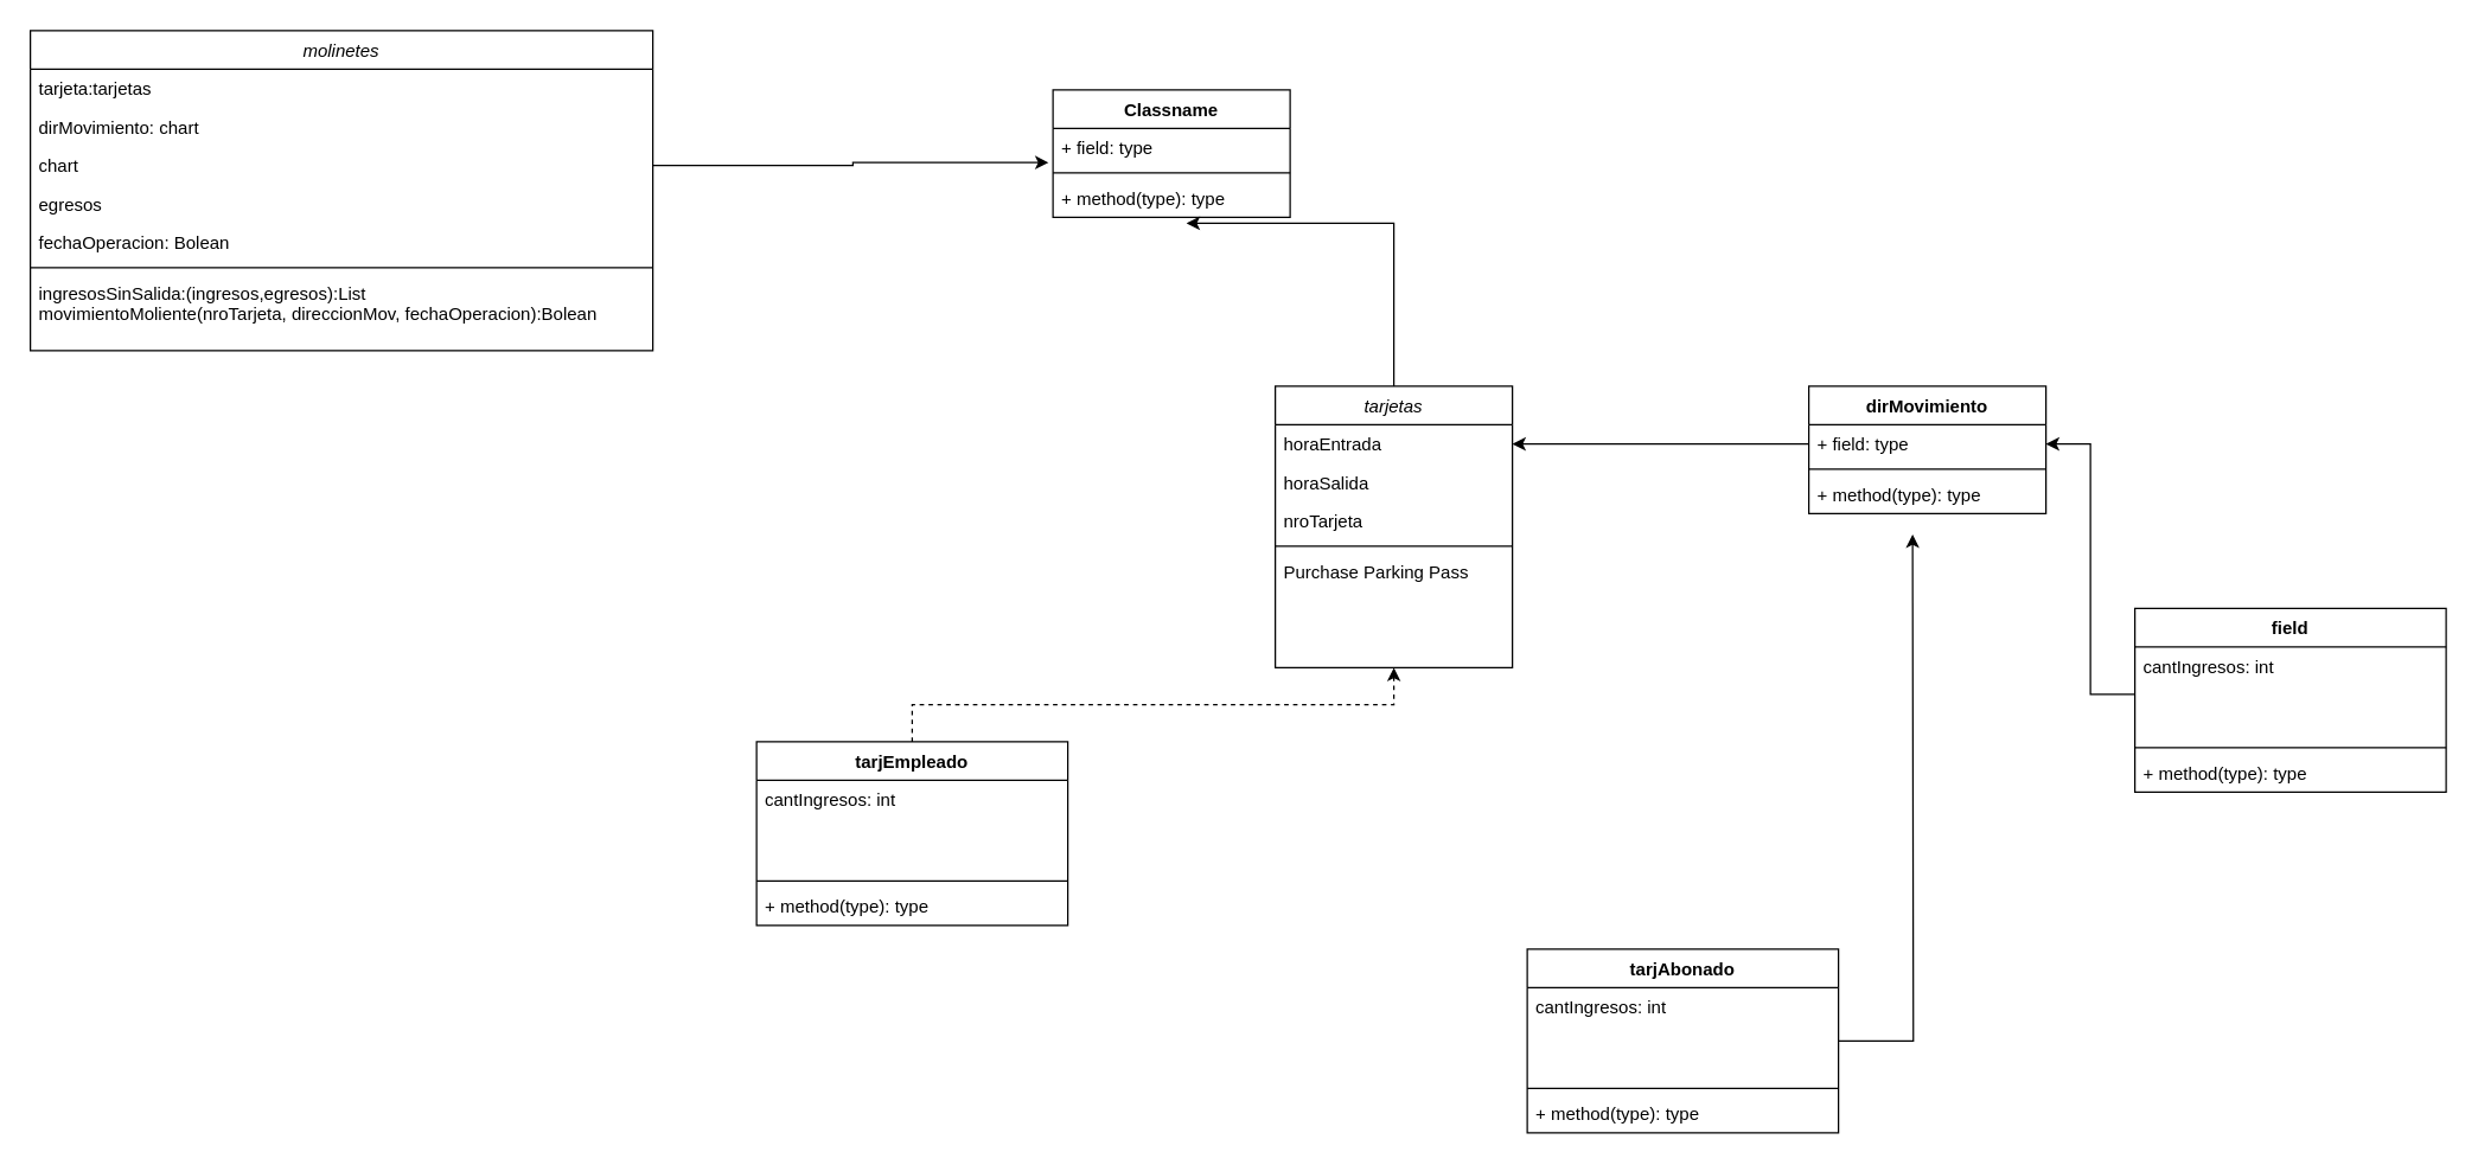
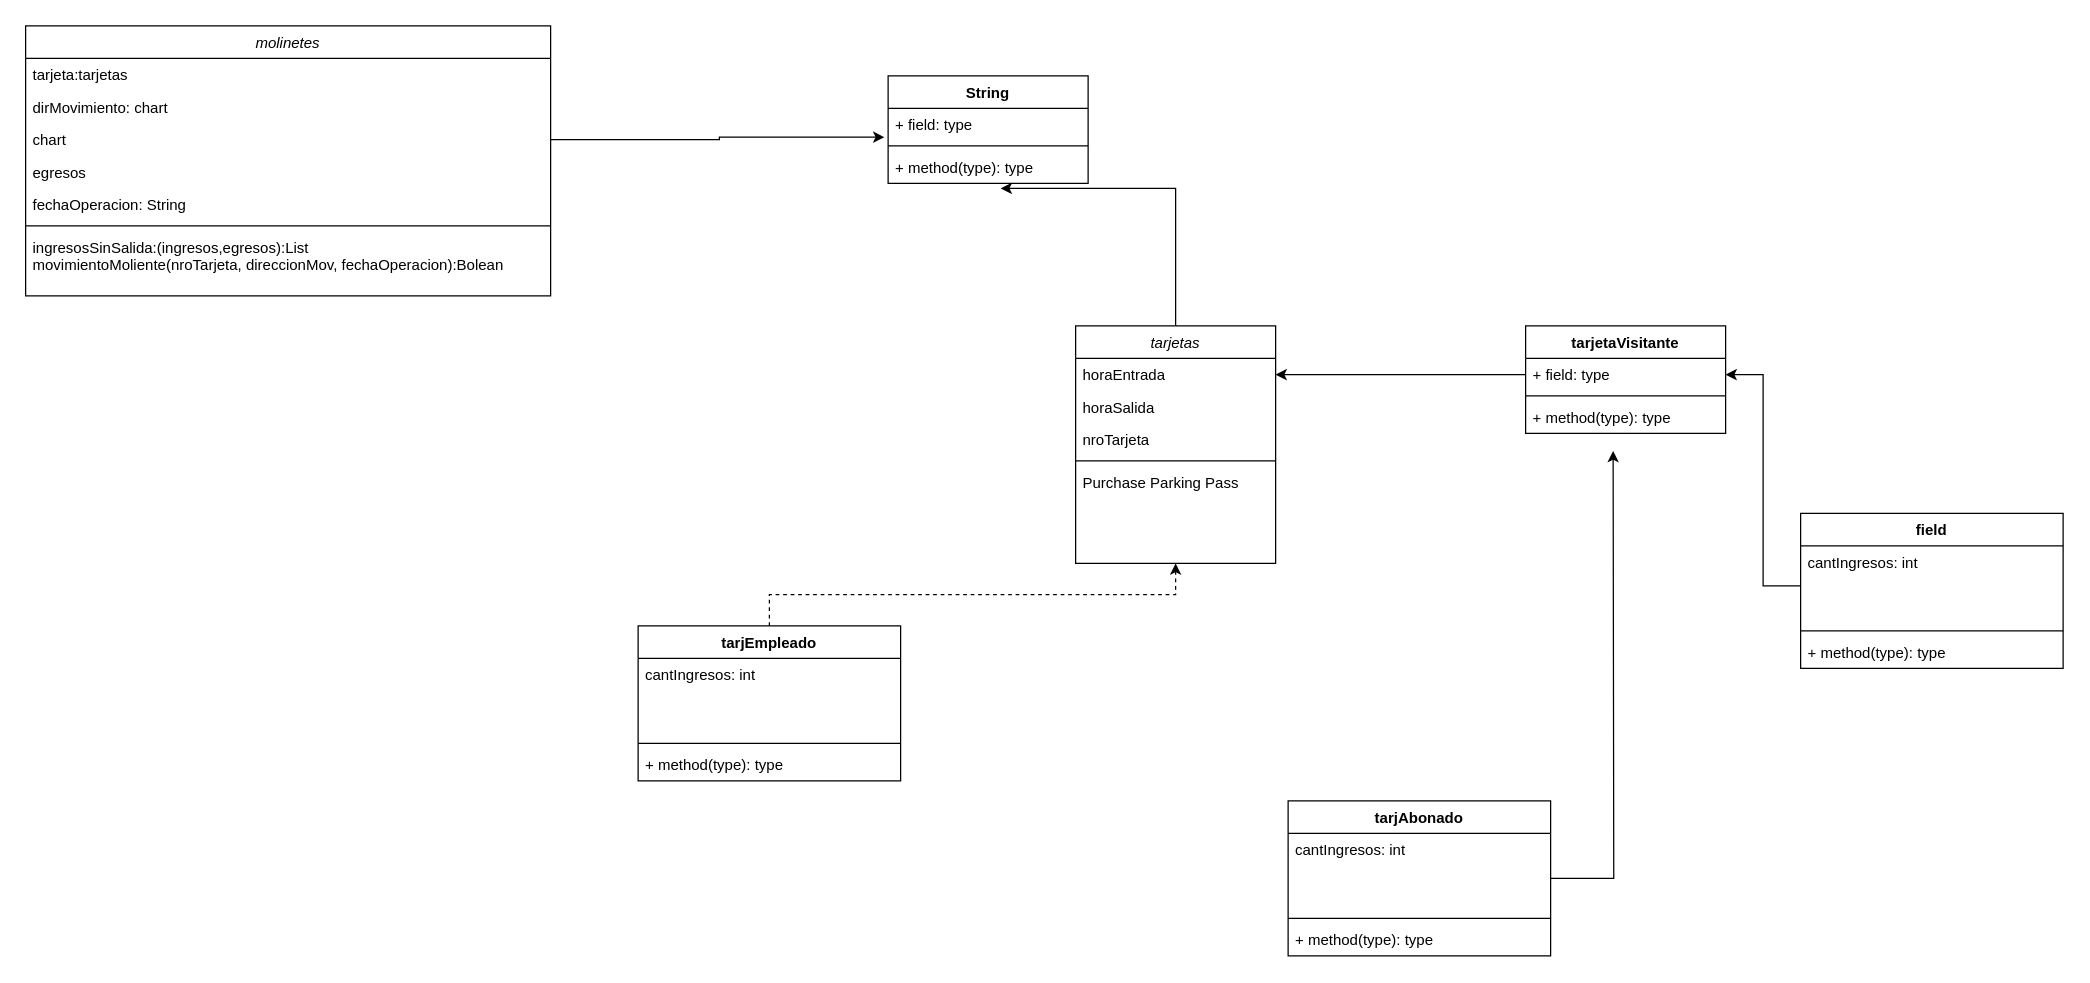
  <mxCell id="0" />
  <mxCell id="1" parent="0" />
  <mxCell id="2" value="molinetes" style="swimlane;fontStyle=2;align=center;verticalAlign=top;childLayout=stackLayout;horizontal=1;startSize=26;horizontalStack=0;resizeParent=1;resizeLast=0;collapsible=1;marginBottom=0;rounded=0;shadow=0;strokeWidth=1;" parent="1" vertex="1"><mxGeometry x="20" y="20" width="420" height="216" as="geometry"><mxRectangle x="230" y="140" width="160" height="26" as="alternateBounds" /></mxGeometry></mxCell>
  <mxCell id="3" value="tarjeta:tarjetas" style="text;align=left;verticalAlign=top;spacingLeft=4;spacingRight=4;overflow=hidden;rotatable=0;points=[[0,0.5],[1,0.5]];portConstraint=eastwest;" parent="2" vertex="1"><mxGeometry y="26" width="420" height="26" as="geometry" /></mxCell>
  <mxCell id="4" value="dirMovimiento: chart" style="text;align=left;verticalAlign=top;spacingLeft=4;spacingRight=4;overflow=hidden;rotatable=0;points=[[0,0.5],[1,0.5]];portConstraint=eastwest;rounded=0;shadow=0;html=0;" parent="2" vertex="1"><mxGeometry y="52" width="420" height="26" as="geometry" /></mxCell>
  <mxCell id="5" value="chart" style="text;align=left;verticalAlign=top;spacingLeft=4;spacingRight=4;overflow=hidden;rotatable=0;points=[[0,0.5],[1,0.5]];portConstraint=eastwest;rounded=0;shadow=0;html=0;" vertex="1" parent="2"><mxGeometry y="78" width="420" height="26" as="geometry" /></mxCell>
  <mxCell id="6" value="egresos" style="text;align=left;verticalAlign=top;spacingLeft=4;spacingRight=4;overflow=hidden;rotatable=0;points=[[0,0.5],[1,0.5]];portConstraint=eastwest;rounded=0;shadow=0;html=0;" vertex="1" parent="2"><mxGeometry y="104" width="420" height="26" as="geometry" /></mxCell>
- <mxCell id="7" value="fechaOperacion: Bolean" style="text;align=left;verticalAlign=top;spacingLeft=4;spacingRight=4;overflow=hidden;rotatable=0;points=[[0,0.5],[1,0.5]];portConstraint=eastwest;rounded=0;shadow=0;html=0;" vertex="1" parent="2"><mxGeometry y="130" width="420" height="26" as="geometry" /></mxCell>
+ <mxCell id="7" value="fechaOperacion: String" style="text;align=left;verticalAlign=top;spacingLeft=4;spacingRight=4;overflow=hidden;rotatable=0;points=[[0,0.5],[1,0.5]];portConstraint=eastwest;rounded=0;shadow=0;html=0;" vertex="1" parent="2"><mxGeometry y="130" width="420" height="26" as="geometry" /></mxCell>
  <mxCell id="8" value="" style="line;html=1;strokeWidth=1;align=left;verticalAlign=middle;spacingTop=-1;spacingLeft=3;spacingRight=3;rotatable=0;labelPosition=right;points=[];portConstraint=eastwest;" parent="2" vertex="1"><mxGeometry y="156" width="420" height="8" as="geometry" /></mxCell>
  <mxCell id="9" value="ingresosSinSalida:(ingresos,egresos):List&#10;movimientoMoliente(nroTarjeta, direccionMov, fechaOperacion):Bolean" style="text;align=left;verticalAlign=top;spacingLeft=4;spacingRight=4;overflow=hidden;rotatable=0;points=[[0,0.5],[1,0.5]];portConstraint=eastwest;" parent="2" vertex="1"><mxGeometry y="164" width="420" height="52" as="geometry" /></mxCell>
  <mxCell id="10" style="edgeStyle=orthogonalEdgeStyle;rounded=0;orthogonalLoop=1;jettySize=auto;html=1;entryX=0.563;entryY=1.154;entryDx=0;entryDy=0;entryPerimeter=0;" edge="1" parent="1" source="11" target="40"><mxGeometry relative="1" as="geometry" /></mxCell>
  <mxCell id="11" value="tarjetas" style="swimlane;fontStyle=2;align=center;verticalAlign=top;childLayout=stackLayout;horizontal=1;startSize=26;horizontalStack=0;resizeParent=1;resizeLast=0;collapsible=1;marginBottom=0;rounded=0;shadow=0;strokeWidth=1;" vertex="1" parent="1"><mxGeometry x="860" y="260" width="160" height="190" as="geometry"><mxRectangle x="230" y="140" width="160" height="26" as="alternateBounds" /></mxGeometry></mxCell>
  <mxCell id="12" value="horaEntrada" style="text;align=left;verticalAlign=top;spacingLeft=4;spacingRight=4;overflow=hidden;rotatable=0;points=[[0,0.5],[1,0.5]];portConstraint=eastwest;" vertex="1" parent="11"><mxGeometry y="26" width="160" height="26" as="geometry" /></mxCell>
  <mxCell id="13" value="horaSalida" style="text;align=left;verticalAlign=top;spacingLeft=4;spacingRight=4;overflow=hidden;rotatable=0;points=[[0,0.5],[1,0.5]];portConstraint=eastwest;rounded=0;shadow=0;html=0;" vertex="1" parent="11"><mxGeometry y="52" width="160" height="26" as="geometry" /></mxCell>
  <mxCell id="14" value="nroTarjeta&#10;" style="text;align=left;verticalAlign=top;spacingLeft=4;spacingRight=4;overflow=hidden;rotatable=0;points=[[0,0.5],[1,0.5]];portConstraint=eastwest;rounded=0;shadow=0;html=0;" vertex="1" parent="11"><mxGeometry y="78" width="160" height="26" as="geometry" /></mxCell>
  <mxCell id="15" value="" style="line;html=1;strokeWidth=1;align=left;verticalAlign=middle;spacingTop=-1;spacingLeft=3;spacingRight=3;rotatable=0;labelPosition=right;points=[];portConstraint=eastwest;" vertex="1" parent="11"><mxGeometry y="104" width="160" height="8" as="geometry" /></mxCell>
  <mxCell id="16" value="Purchase Parking Pass" style="text;align=left;verticalAlign=top;spacingLeft=4;spacingRight=4;overflow=hidden;rotatable=0;points=[[0,0.5],[1,0.5]];portConstraint=eastwest;" vertex="1" parent="11"><mxGeometry y="112" width="160" height="28" as="geometry" /></mxCell>
  <mxCell id="17" value="field" style="swimlane;fontStyle=1;align=center;verticalAlign=top;childLayout=stackLayout;horizontal=1;startSize=26;horizontalStack=0;resizeParent=1;resizeParentMax=0;resizeLast=0;collapsible=1;marginBottom=0;" vertex="1" parent="1"><mxGeometry x="1440" y="410" width="210" height="124" as="geometry" /></mxCell>
  <mxCell id="18" value="cantIngresos: int&#10;" style="text;strokeColor=none;fillColor=none;align=left;verticalAlign=top;spacingLeft=4;spacingRight=4;overflow=hidden;rotatable=0;points=[[0,0.5],[1,0.5]];portConstraint=eastwest;" vertex="1" parent="17"><mxGeometry y="26" width="210" height="64" as="geometry" /></mxCell>
  <mxCell id="19" value="" style="line;strokeWidth=1;fillColor=none;align=left;verticalAlign=middle;spacingTop=-1;spacingLeft=3;spacingRight=3;rotatable=0;labelPosition=right;points=[];portConstraint=eastwest;strokeColor=inherit;" vertex="1" parent="17"><mxGeometry y="90" width="210" height="8" as="geometry" /></mxCell>
  <mxCell id="20" value="+ method(type): type" style="text;strokeColor=none;fillColor=none;align=left;verticalAlign=top;spacingLeft=4;spacingRight=4;overflow=hidden;rotatable=0;points=[[0,0.5],[1,0.5]];portConstraint=eastwest;" vertex="1" parent="17"><mxGeometry y="98" width="210" height="26" as="geometry" /></mxCell>
  <mxCell id="21" style="edgeStyle=orthogonalEdgeStyle;rounded=0;orthogonalLoop=1;jettySize=auto;html=1;" edge="1" parent="1" source="22"><mxGeometry relative="1" as="geometry"><mxPoint x="1290" y="360" as="targetPoint" /></mxGeometry></mxCell>
  <mxCell id="22" value="tarjAbonado" style="swimlane;fontStyle=1;align=center;verticalAlign=top;childLayout=stackLayout;horizontal=1;startSize=26;horizontalStack=0;resizeParent=1;resizeParentMax=0;resizeLast=0;collapsible=1;marginBottom=0;" vertex="1" parent="1"><mxGeometry x="1030" y="640" width="210" height="124" as="geometry" /></mxCell>
  <mxCell id="23" value="cantIngresos: int&#10;" style="text;strokeColor=none;fillColor=none;align=left;verticalAlign=top;spacingLeft=4;spacingRight=4;overflow=hidden;rotatable=0;points=[[0,0.5],[1,0.5]];portConstraint=eastwest;" vertex="1" parent="22"><mxGeometry y="26" width="210" height="64" as="geometry" /></mxCell>
  <mxCell id="24" value="" style="line;strokeWidth=1;fillColor=none;align=left;verticalAlign=middle;spacingTop=-1;spacingLeft=3;spacingRight=3;rotatable=0;labelPosition=right;points=[];portConstraint=eastwest;strokeColor=inherit;" vertex="1" parent="22"><mxGeometry y="90" width="210" height="8" as="geometry" /></mxCell>
  <mxCell id="25" value="+ method(type): type" style="text;strokeColor=none;fillColor=none;align=left;verticalAlign=top;spacingLeft=4;spacingRight=4;overflow=hidden;rotatable=0;points=[[0,0.5],[1,0.5]];portConstraint=eastwest;" vertex="1" parent="22"><mxGeometry y="98" width="210" height="26" as="geometry" /></mxCell>
  <mxCell id="26" style="edgeStyle=orthogonalEdgeStyle;rounded=0;orthogonalLoop=1;jettySize=auto;html=1;exitX=0.5;exitY=0;exitDx=0;exitDy=0;entryX=0.5;entryY=1;entryDx=0;entryDy=0;dashed=1;" edge="1" parent="1" source="27" target="11"><mxGeometry relative="1" as="geometry" /></mxCell>
  <mxCell id="27" value="tarjEmpleado" style="swimlane;fontStyle=1;align=center;verticalAlign=top;childLayout=stackLayout;horizontal=1;startSize=26;horizontalStack=0;resizeParent=1;resizeParentMax=0;resizeLast=0;collapsible=1;marginBottom=0;" vertex="1" parent="1"><mxGeometry x="510" y="500" width="210" height="124" as="geometry" /></mxCell>
  <mxCell id="28" value="cantIngresos: int&#10;" style="text;strokeColor=none;fillColor=none;align=left;verticalAlign=top;spacingLeft=4;spacingRight=4;overflow=hidden;rotatable=0;points=[[0,0.5],[1,0.5]];portConstraint=eastwest;" vertex="1" parent="27"><mxGeometry y="26" width="210" height="64" as="geometry" /></mxCell>
  <mxCell id="29" value="" style="line;strokeWidth=1;fillColor=none;align=left;verticalAlign=middle;spacingTop=-1;spacingLeft=3;spacingRight=3;rotatable=0;labelPosition=right;points=[];portConstraint=eastwest;strokeColor=inherit;" vertex="1" parent="27"><mxGeometry y="90" width="210" height="8" as="geometry" /></mxCell>
  <mxCell id="30" value="+ method(type): type" style="text;strokeColor=none;fillColor=none;align=left;verticalAlign=top;spacingLeft=4;spacingRight=4;overflow=hidden;rotatable=0;points=[[0,0.5],[1,0.5]];portConstraint=eastwest;" vertex="1" parent="27"><mxGeometry y="98" width="210" height="26" as="geometry" /></mxCell>
- <mxCell id="31" value="dirMovimiento" style="swimlane;fontStyle=1;align=center;verticalAlign=top;childLayout=stackLayout;horizontal=1;startSize=26;horizontalStack=0;resizeParent=1;resizeParentMax=0;resizeLast=0;collapsible=1;marginBottom=0;" vertex="1" parent="1"><mxGeometry x="1220" y="260" width="160" height="86" as="geometry" /></mxCell>
+ <mxCell id="31" value="tarjetaVisitante" style="swimlane;fontStyle=1;align=center;verticalAlign=top;childLayout=stackLayout;horizontal=1;startSize=26;horizontalStack=0;resizeParent=1;resizeParentMax=0;resizeLast=0;collapsible=1;marginBottom=0;" vertex="1" parent="1"><mxGeometry x="1220" y="260" width="160" height="86" as="geometry" /></mxCell>
  <mxCell id="32" value="+ field: type" style="text;strokeColor=none;fillColor=none;align=left;verticalAlign=top;spacingLeft=4;spacingRight=4;overflow=hidden;rotatable=0;points=[[0,0.5],[1,0.5]];portConstraint=eastwest;" vertex="1" parent="31"><mxGeometry y="26" width="160" height="26" as="geometry" /></mxCell>
  <mxCell id="33" value="" style="line;strokeWidth=1;fillColor=none;align=left;verticalAlign=middle;spacingTop=-1;spacingLeft=3;spacingRight=3;rotatable=0;labelPosition=right;points=[];portConstraint=eastwest;strokeColor=inherit;" vertex="1" parent="31"><mxGeometry y="52" width="160" height="8" as="geometry" /></mxCell>
  <mxCell id="34" value="+ method(type): type" style="text;strokeColor=none;fillColor=none;align=left;verticalAlign=top;spacingLeft=4;spacingRight=4;overflow=hidden;rotatable=0;points=[[0,0.5],[1,0.5]];portConstraint=eastwest;" vertex="1" parent="31"><mxGeometry y="60" width="160" height="26" as="geometry" /></mxCell>
  <mxCell id="35" style="edgeStyle=orthogonalEdgeStyle;rounded=0;orthogonalLoop=1;jettySize=auto;html=1;entryX=1;entryY=0.5;entryDx=0;entryDy=0;" edge="1" parent="1" source="18" target="32"><mxGeometry relative="1" as="geometry" /></mxCell>
  <mxCell id="36" style="edgeStyle=orthogonalEdgeStyle;rounded=0;orthogonalLoop=1;jettySize=auto;html=1;entryX=1;entryY=0.5;entryDx=0;entryDy=0;" edge="1" parent="1" source="32" target="12"><mxGeometry relative="1" as="geometry" /></mxCell>
- <mxCell id="37" value="Classname" style="swimlane;fontStyle=1;align=center;verticalAlign=top;childLayout=stackLayout;horizontal=1;startSize=26;horizontalStack=0;resizeParent=1;resizeParentMax=0;resizeLast=0;collapsible=1;marginBottom=0;" vertex="1" parent="1"><mxGeometry x="710" y="60" width="160" height="86" as="geometry" /></mxCell>
+ <mxCell id="37" value="String" style="swimlane;fontStyle=1;align=center;verticalAlign=top;childLayout=stackLayout;horizontal=1;startSize=26;horizontalStack=0;resizeParent=1;resizeParentMax=0;resizeLast=0;collapsible=1;marginBottom=0;" vertex="1" parent="1"><mxGeometry x="710" y="60" width="160" height="86" as="geometry" /></mxCell>
  <mxCell id="38" value="+ field: type" style="text;strokeColor=none;fillColor=none;align=left;verticalAlign=top;spacingLeft=4;spacingRight=4;overflow=hidden;rotatable=0;points=[[0,0.5],[1,0.5]];portConstraint=eastwest;" vertex="1" parent="37"><mxGeometry y="26" width="160" height="26" as="geometry" /></mxCell>
  <mxCell id="39" value="" style="line;strokeWidth=1;fillColor=none;align=left;verticalAlign=middle;spacingTop=-1;spacingLeft=3;spacingRight=3;rotatable=0;labelPosition=right;points=[];portConstraint=eastwest;strokeColor=inherit;" vertex="1" parent="37"><mxGeometry y="52" width="160" height="8" as="geometry" /></mxCell>
  <mxCell id="40" value="+ method(type): type" style="text;strokeColor=none;fillColor=none;align=left;verticalAlign=top;spacingLeft=4;spacingRight=4;overflow=hidden;rotatable=0;points=[[0,0.5],[1,0.5]];portConstraint=eastwest;" vertex="1" parent="37"><mxGeometry y="60" width="160" height="26" as="geometry" /></mxCell>
  <mxCell id="41" style="edgeStyle=orthogonalEdgeStyle;rounded=0;orthogonalLoop=1;jettySize=auto;html=1;entryX=-0.019;entryY=0.885;entryDx=0;entryDy=0;entryPerimeter=0;" edge="1" parent="1" source="5" target="38"><mxGeometry relative="1" as="geometry" /></mxCell>
